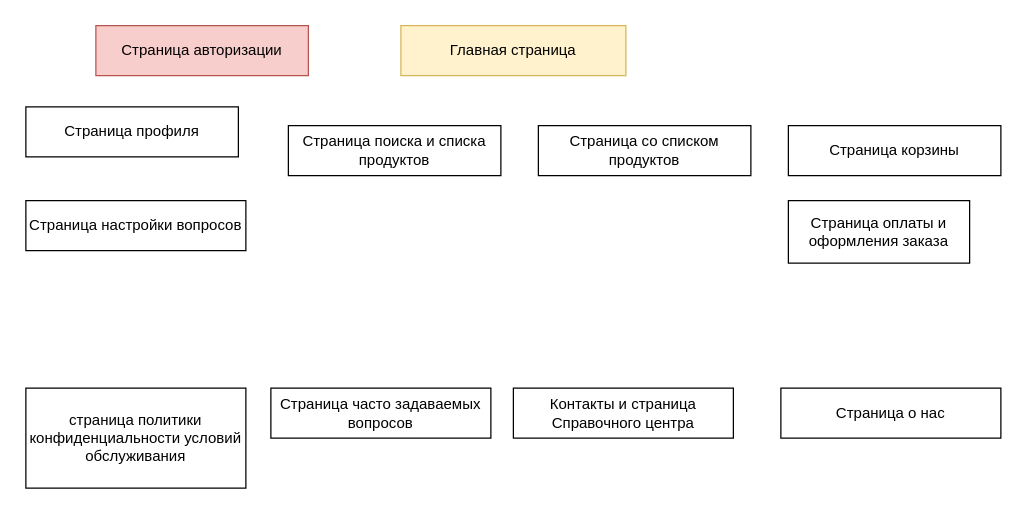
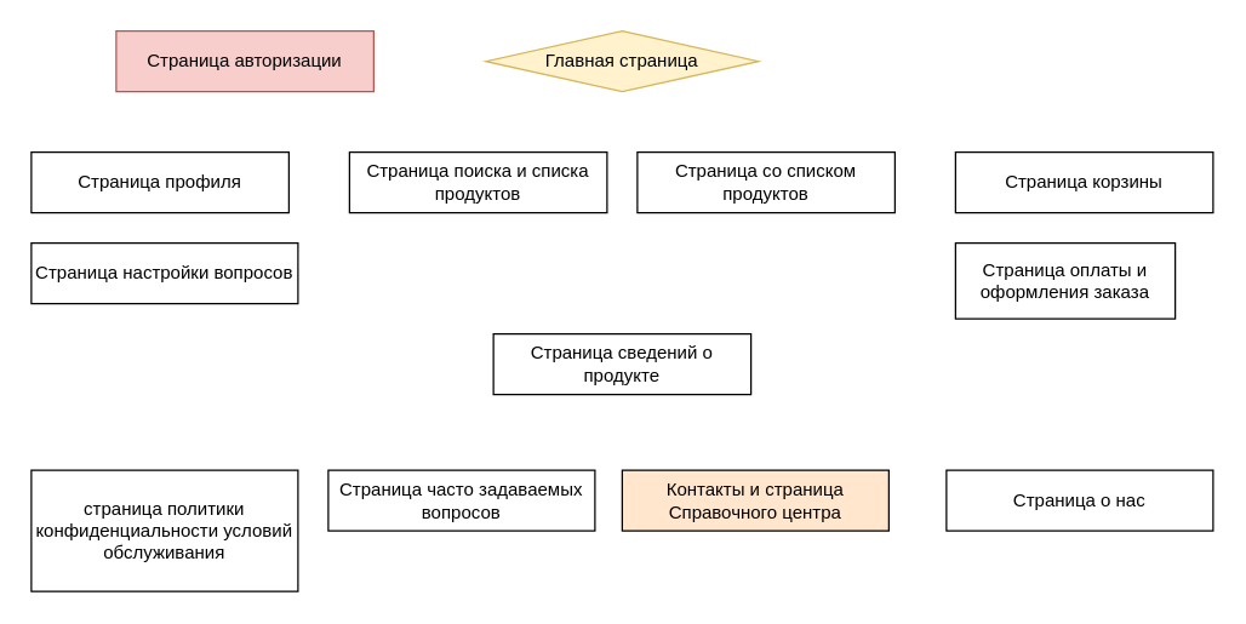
  <mxCell id="0" />
  <mxCell id="1" parent="0" />
  <mxCell id="2" value="Страница авторизации" style="rounded=0;whiteSpace=wrap;html=1;fillColor=#f8cecc;strokeColor=#b85450;" parent="1" vertex="1"><mxGeometry x="76" y="20" width="170" height="40" as="geometry" /></mxCell>
- <mxCell id="3" value="Главная страница" style="rounded=0;whiteSpace=wrap;html=1;fillColor=#fff2cc;strokeColor=#d6b656;" vertex="1" parent="1"><mxGeometry x="320" y="20" width="180" height="40" as="geometry" /></mxCell>
- <mxCell id="4" value="Страница профиля" style="rounded=0;whiteSpace=wrap;html=1;" vertex="1" parent="1"><mxGeometry x="20" y="85" width="170" height="40" as="geometry" /></mxCell>
+ <mxCell id="3" value="Главная страница" style="rhombus;whiteSpace=wrap;html=1;fillColor=#fff2cc;strokeColor=#d6b656;" vertex="1" parent="1"><mxGeometry x="320" y="20" width="180" height="40" as="geometry" /></mxCell>
+ <mxCell id="4" value="Страница профиля" style="rounded=0;whiteSpace=wrap;html=1;" vertex="1" parent="1"><mxGeometry x="20" y="100" width="170" height="40" as="geometry" /></mxCell>
  <mxCell id="5" value="Страница поиска и списка продуктов" style="rounded=0;whiteSpace=wrap;html=1;" vertex="1" parent="1"><mxGeometry x="230" y="100" width="170" height="40" as="geometry" /></mxCell>
- <mxCell id="6" value="Страница со списком продуктов" style="rounded=0;whiteSpace=wrap;html=1;" vertex="1" parent="1"><mxGeometry x="430" y="100" width="170" height="40" as="geometry" /></mxCell>
+ <mxCell id="6" value="Страница со списком продуктов" style="rounded=0;whiteSpace=wrap;html=1;" vertex="1" parent="1"><mxGeometry x="420" y="100" width="170" height="40" as="geometry" /></mxCell>
  <mxCell id="7" value="Страница корзины" style="rounded=0;whiteSpace=wrap;html=1;" vertex="1" parent="1"><mxGeometry x="630" y="100" width="170" height="40" as="geometry" /></mxCell>
  <mxCell id="8" value="Страница настройки вопросов" style="rounded=0;whiteSpace=wrap;html=1;" vertex="1" parent="1"><mxGeometry x="20" y="160" width="176" height="40" as="geometry" /></mxCell>
  <mxCell id="9" value="Страница оплаты и оформления заказа" style="rounded=0;whiteSpace=wrap;html=1;" vertex="1" parent="1"><mxGeometry x="630" y="160" width="145" height="50" as="geometry" /></mxCell>
+ <mxCell id="10" value="Страница сведений о продукте" style="rounded=0;whiteSpace=wrap;html=1;" vertex="1" parent="1"><mxGeometry x="325" y="220" width="170" height="40" as="geometry" /></mxCell>
  <mxCell id="11" value="страница политики конфиденциальности условий обслуживания" style="rounded=0;whiteSpace=wrap;html=1;" vertex="1" parent="1"><mxGeometry x="20" y="310" width="176" height="80" as="geometry" /></mxCell>
  <mxCell id="12" value="Страница часто задаваемых вопросов" style="rounded=0;whiteSpace=wrap;html=1;" vertex="1" parent="1"><mxGeometry x="216" y="310" width="176" height="40" as="geometry" /></mxCell>
- <mxCell id="13" value="Контакты и страница Справочного центра" style="rounded=0;whiteSpace=wrap;html=1;" vertex="1" parent="1"><mxGeometry x="410" y="310" width="176" height="40" as="geometry" /></mxCell>
+ <mxCell id="13" value="Контакты и страница Справочного центра" style="rounded=0;whiteSpace=wrap;html=1;fillColor=#ffe6cc;" vertex="1" parent="1"><mxGeometry x="410" y="310" width="176" height="40" as="geometry" /></mxCell>
  <mxCell id="14" value="Страница о нас" style="rounded=0;whiteSpace=wrap;html=1;" vertex="1" parent="1"><mxGeometry x="624" y="310" width="176" height="40" as="geometry" /></mxCell>
